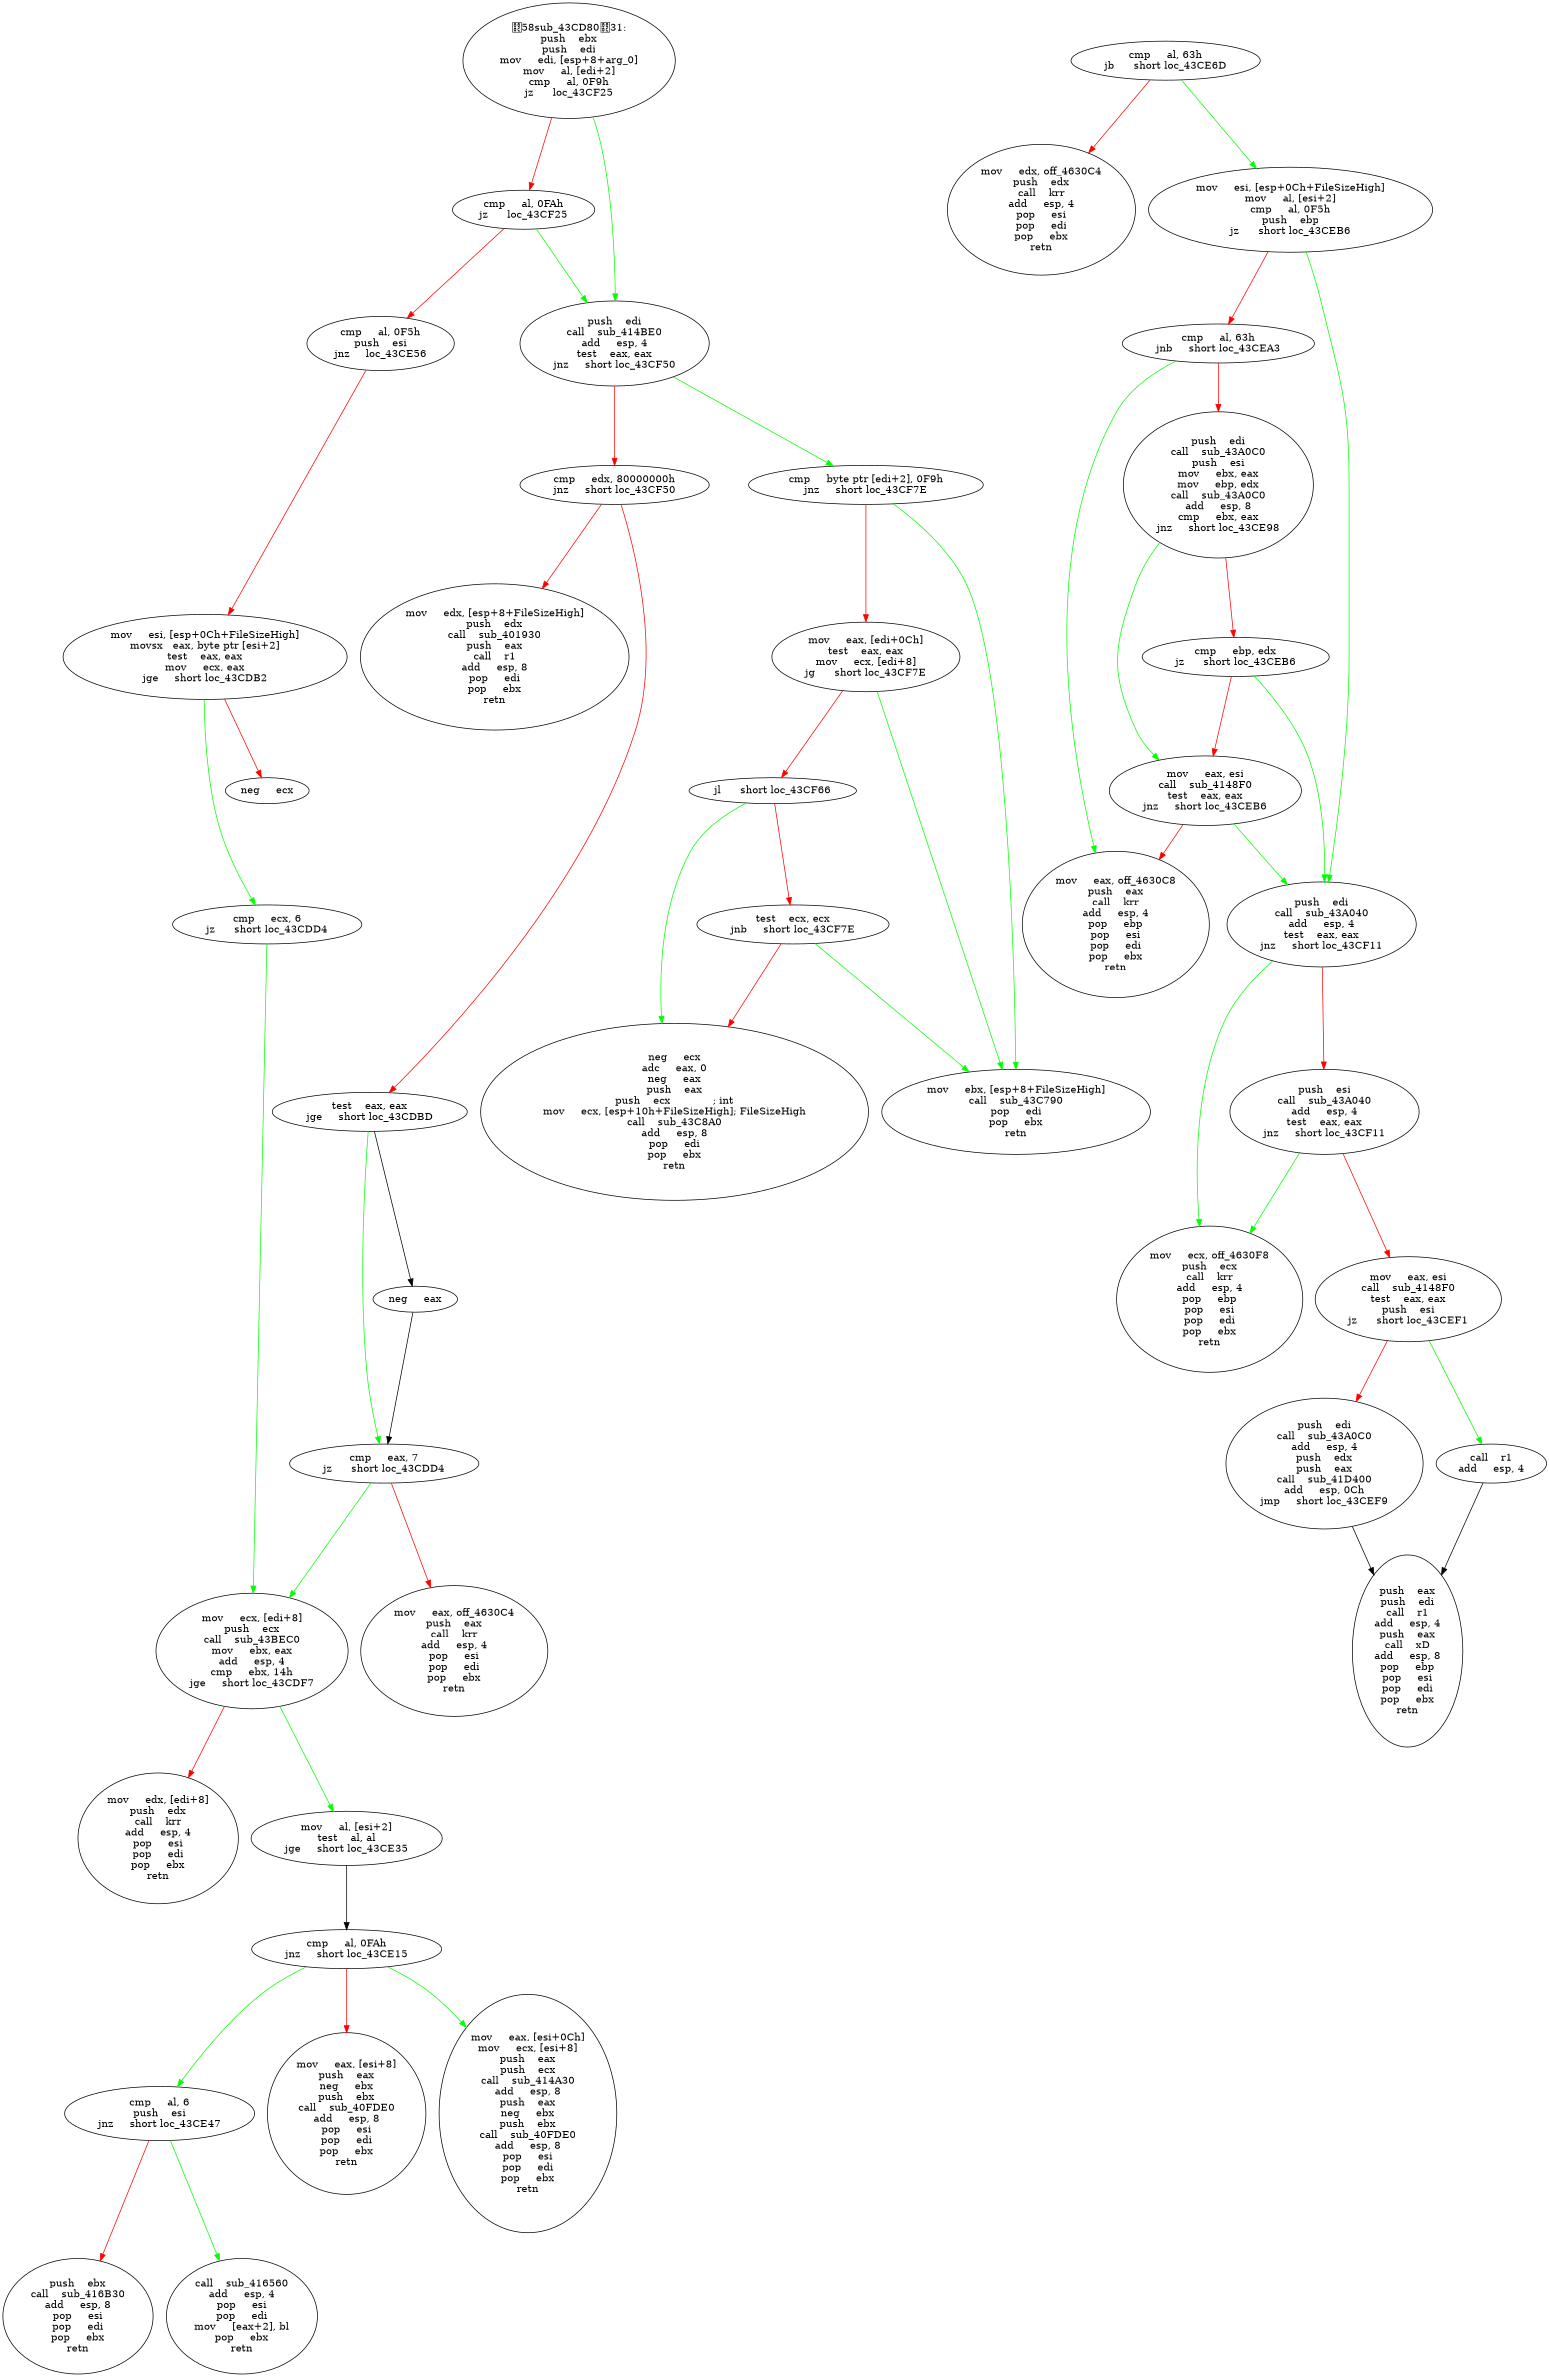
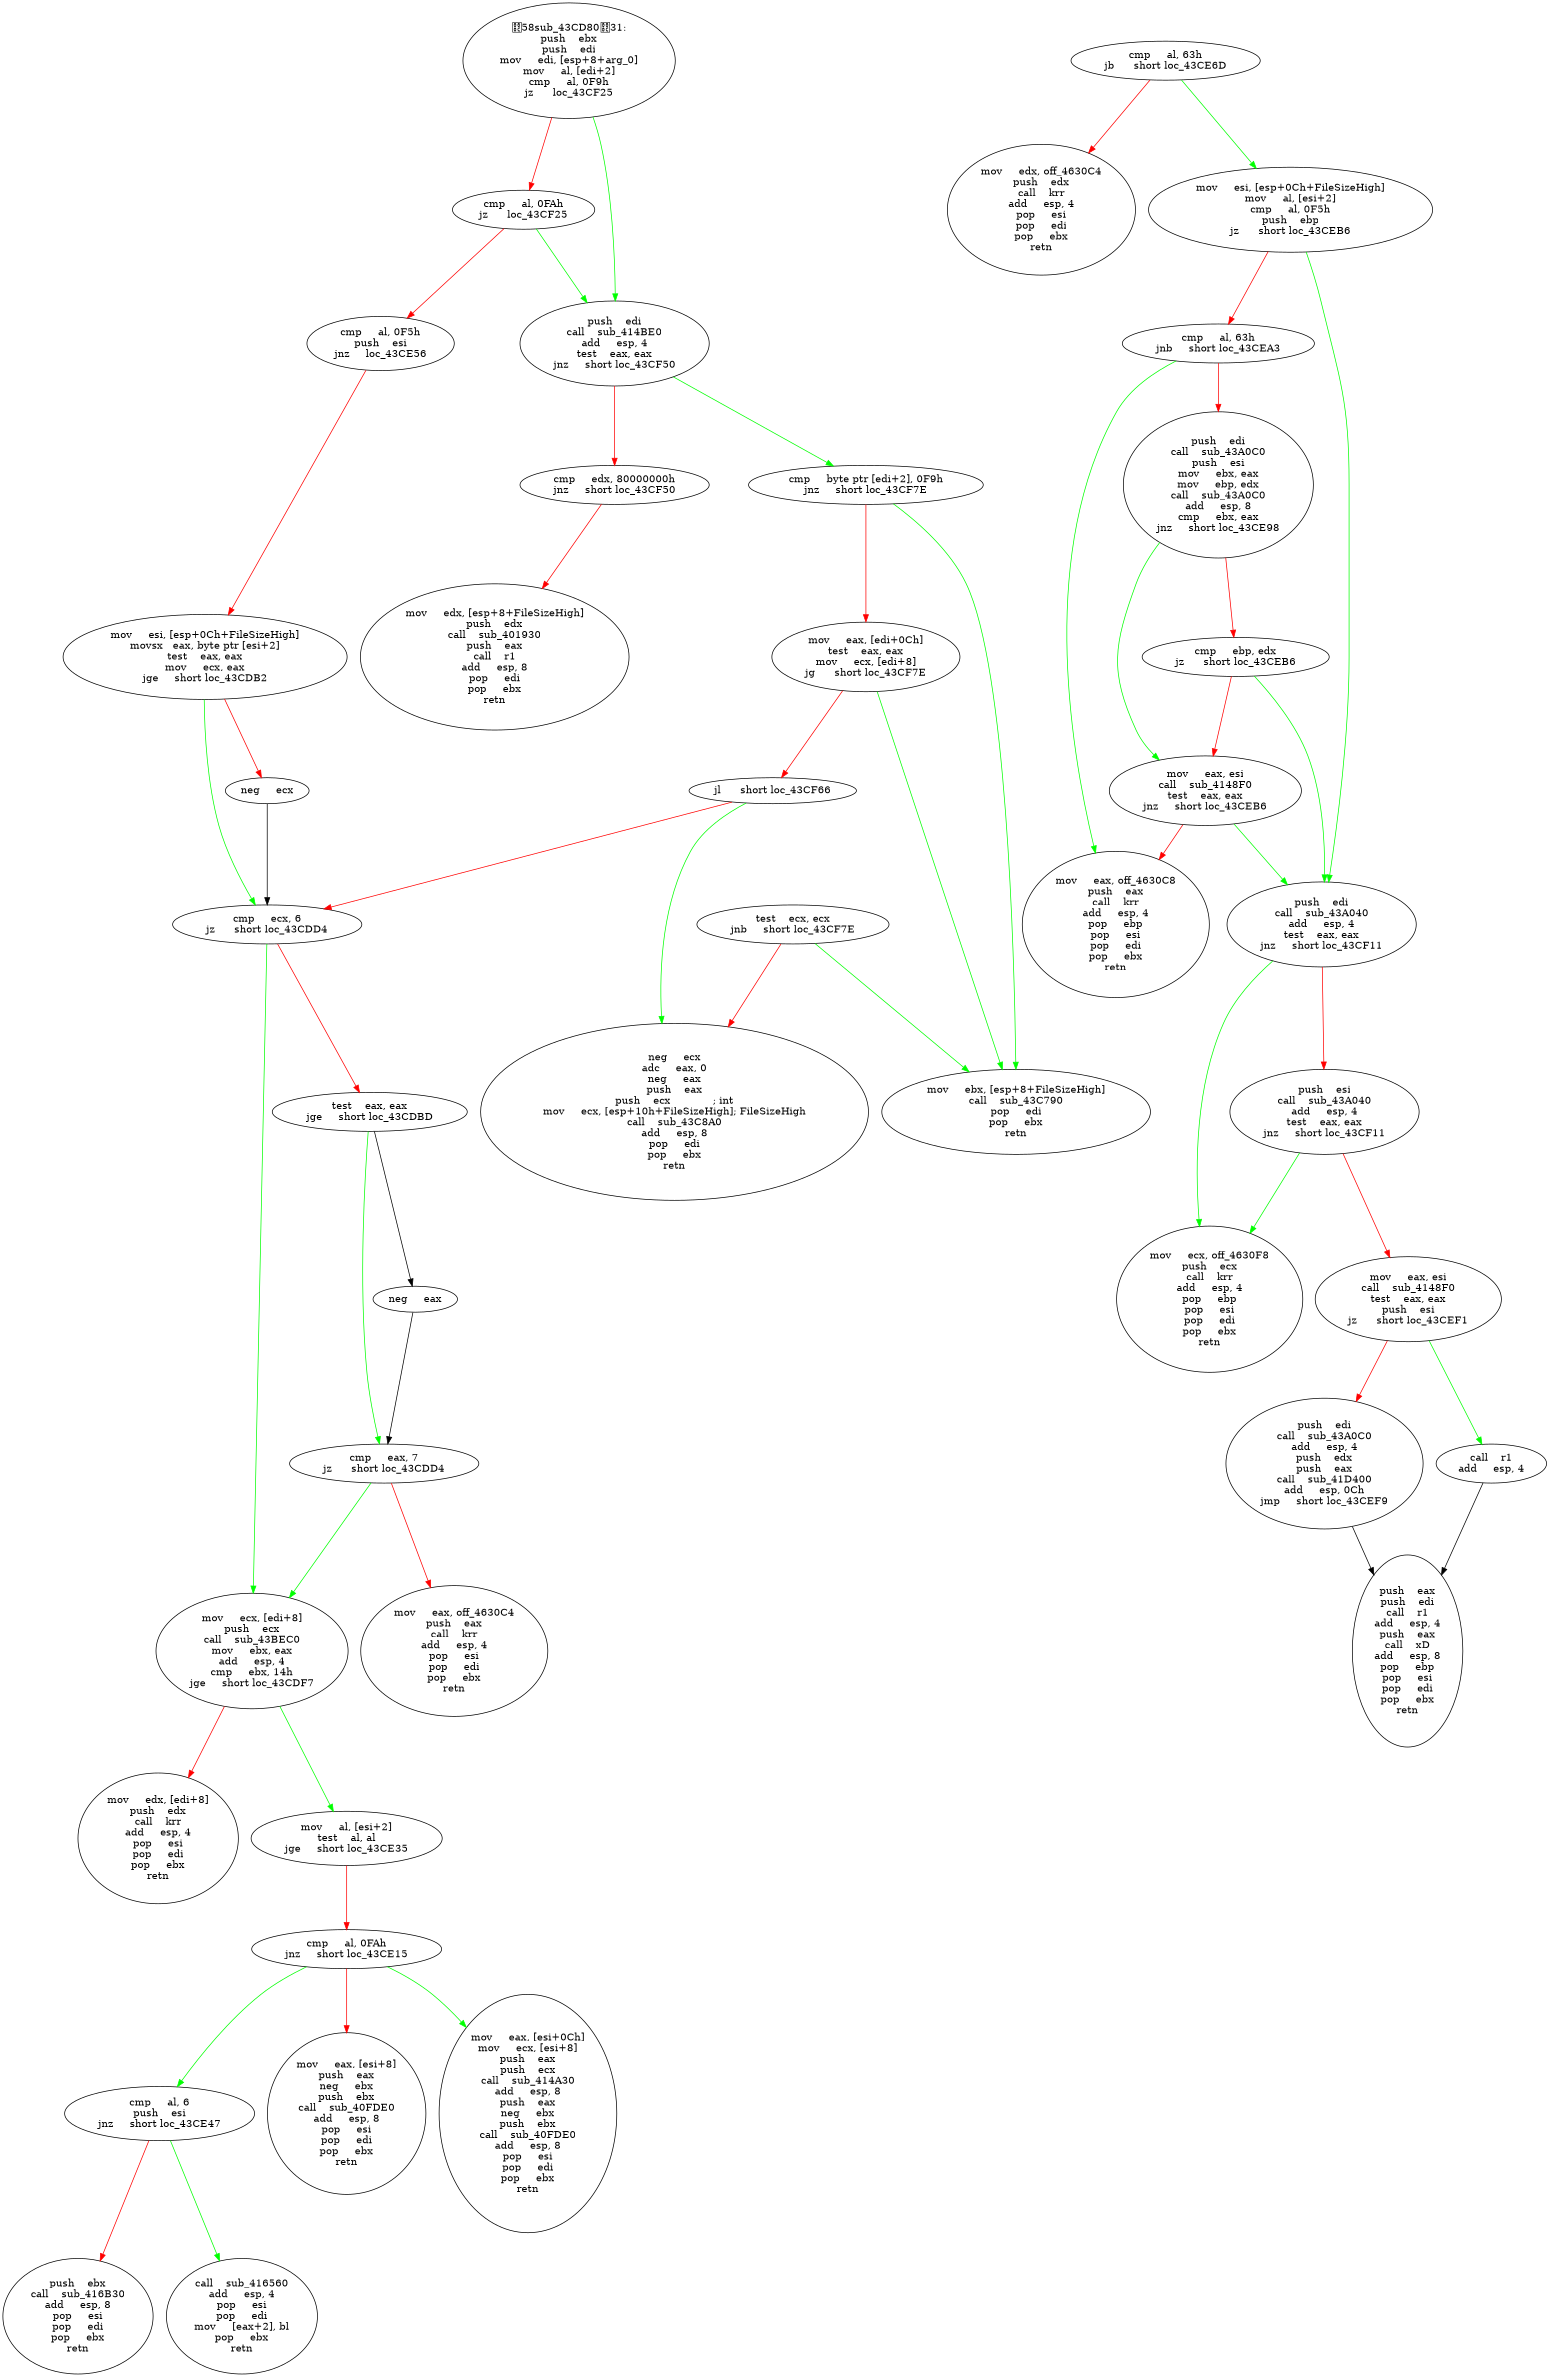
  digraph {
    edge [color=red]
    n1 [label="58sub_43CD8031:\npush    ebx\npush    edi\nmov     edi, [esp+8+arg_0]\nmov     al, [edi+2]\ncmp     al, 0F9h\njz      loc_43CF25"]
    n2 [label="cmp     al, 0FAh\njz      loc_43CF25"]
    n3 [label="push    edi\ncall    sub_414BE0\nadd     esp, 4\ntest    eax, eax\njnz     short loc_43CF50"]
    n4 [label="cmp     al, 0F5h\npush    esi\njnz     loc_43CE56"]
    n5 [label="cmp     edx, 80000000h\njnz     short loc_43CF50"]
    n6 [label="cmp     byte ptr [edi+2], 0F9h\njnz     short loc_43CF7E"]
    n7 [label="mov     esi, [esp+0Ch+FileSizeHigh]\nmovsx   eax, byte ptr [esi+2]\ntest    eax, eax\nmov     ecx, eax\njge     short loc_43CDB2"]
    n8 [label="neg     ecx"]
    n9 [label="cmp     ecx, 6\njz      short loc_43CDD4"]
    n10 [label="cmp     al, 63h\njb      short loc_43CE6D"]
    n11 [label="mov     edx, off_4630C4\npush    edx\ncall    krr\nadd     esp, 4\npop     esi\npop     edi\npop     ebx\nretn"]
    n12 [label="mov     esi, [esp+0Ch+FileSizeHigh]\nmov     al, [esi+2]\ncmp     al, 0F5h\npush    ebp\njz      short loc_43CEB6"]
    n13 [label="test    eax, eax\njge     short loc_43CDBD"]
    n14 [label="mov     ecx, [edi+8]\npush    ecx\ncall    sub_43BEC0\nmov     ebx, eax\nadd     esp, 4\ncmp     ebx, 14h\njge     short loc_43CDF7"]
    n15 [label="neg     eax"]
    n16 [label="cmp     eax, 7\njz      short loc_43CDD4"]
    n17 [label="mov     edx, [edi+8]\npush    edx\ncall    krr\nadd     esp, 4\npop     esi\npop     edi\npop     ebx\nretn"]
    n18 [label="mov     al, [esi+2]\ntest    al, al\njge     short loc_43CE35"]
    n19 [label="mov     eax, off_4630C4\npush    eax\ncall    krr\nadd     esp, 4\npop     esi\npop     edi\npop     ebx\nretn"]
    n20 [label="cmp     al, 0FAh\njnz     short loc_43CE15"]
    n21 [label="cmp     al, 6\npush    esi\njnz     short loc_43CE47"]
    n22 [label="mov     eax, [esi+8]\npush    eax\nneg     ebx\npush    ebx\ncall    sub_40FDE0\nadd     esp, 8\npop     esi\npop     edi\npop     ebx\nretn"]
    n23 [label="mov     eax, [esi+0Ch]\nmov     ecx, [esi+8]\npush    eax\npush    ecx\ncall    sub_414A30\nadd     esp, 8\npush    eax\nneg     ebx\npush    ebx\ncall    sub_40FDE0\nadd     esp, 8\npop     esi\npop     edi\npop     ebx\nretn"]
    n24 [label="push    ebx\ncall    sub_416B30\nadd     esp, 8\npop     esi\npop     edi\npop     ebx\nretn"]
    n25 [label="call    sub_416560\nadd     esp, 4\npop     esi\npop     edi\nmov     [eax+2], bl\npop     ebx\nretn"]
    n26 [label="cmp     al, 63h\njnb     short loc_43CEA3"]
    n27 [label="push    edi\ncall    sub_43A040\nadd     esp, 4\ntest    eax, eax\njnz     short loc_43CF11"]
    n28 [label="push    edi\ncall    sub_43A0C0\npush    esi\nmov     ebx, eax\nmov     ebp, edx\ncall    sub_43A0C0\nadd     esp, 8\ncmp     ebx, eax\njnz     short loc_43CE98"]
    n29 [label="mov     eax, off_4630C8\npush    eax\ncall    krr\nadd     esp, 4\npop     ebp\npop     esi\npop     edi\npop     ebx\nretn"]
    n30 [label="push    esi\ncall    sub_43A040\nadd     esp, 4\ntest    eax, eax\njnz     short loc_43CF11"]
    n31 [label="mov     ecx, off_4630F8\npush    ecx\ncall    krr\nadd     esp, 4\npop     ebp\npop     esi\npop     edi\npop     ebx\nretn"]
    n32 [label="cmp     ebp, edx\njz      short loc_43CEB6"]
    n33 [label="mov     eax, esi\ncall    sub_4148F0\ntest    eax, eax\njnz     short loc_43CEB6"]
    n34 [label="mov     eax, esi\ncall    sub_4148F0\ntest    eax, eax\npush    esi\njz      short loc_43CEF1"]
    n35 [label="push    edi\ncall    sub_43A0C0\nadd     esp, 4\npush    edx\npush    eax\ncall    sub_41D400\nadd     esp, 0Ch\njmp     short loc_43CEF9"]
    n36 [label="call    r1\nadd     esp, 4"]
    n37 [label="push    eax\npush    edi\ncall    r1\nadd     esp, 4\npush    eax\ncall    xD\nadd     esp, 8\npop     ebp\npop     esi\npop     edi\npop     ebx\nretn"]
    n38 [label="mov     edx, [esp+8+FileSizeHigh]\npush    edx\ncall    sub_401930\npush    eax\ncall    r1\nadd     esp, 8\npop     edi\npop     ebx\nretn"]
    n39 [label="mov     eax, [edi+0Ch]\ntest    eax, eax\nmov     ecx, [edi+8]\njg      short loc_43CF7E"]
    n40 [label="mov     ebx, [esp+8+FileSizeHigh]\ncall    sub_43C790\npop     edi\npop     ebx\nretn"]
    n41 [label="jl      short loc_43CF66"]
    n42 [label="test    ecx, ecx\njnb     short loc_43CF7E"]
    n43 [label="neg     ecx\nadc     eax, 0\nneg     eax\npush    eax\npush    ecx             ; int\nmov     ecx, [esp+10h+FileSizeHigh]; FileSizeHigh\ncall    sub_43C8A0\nadd     esp, 8\npop     edi\npop     ebx\nretn"]
    n1 -> n2
    n1 -> n3 [color=green]
    n2 -> n3 [color=green]
    n2 -> n4
    n3 -> n5
    n3 -> n6 [color=green]
    n4 -> n7
    n5 -> n38
    n6 -> n39
    n6 -> n40 [color=green]
    n7 -> n8
    n7 -> n9 [color=green]
-   n5 -> n13
+   n8 -> n9 [color=black]
+   n9 -> n13
    n9 -> n14 [color=green]
    n10 -> n11
    n10 -> n12 [color=green]
    n12 -> n26
    n12 -> n27 [color=green]
    n13 -> n15 [color=black]
    n13 -> n16 [color=green]
    n14 -> n17
    n14 -> n18 [color=green]
    n15 -> n16 [color=black]
    n16 -> n14 [color=green]
    n16 -> n19
-   n18 -> n20 [color=black]
+   n18 -> n20
    n20 -> n21 [color=green]
    n20 -> n22
    n20 -> n23 [color=green]
    n21 -> n24
    n21 -> n25 [color=green]
    n26 -> n28
    n26 -> n29 [color=green]
    n27 -> n30
    n27 -> n31 [color=green]
    n28 -> n32
    n28 -> n33 [color=green]
    n30 -> n31 [color=green]
    n30 -> n34
    n32 -> n27 [color=green]
    n32 -> n33
    n33 -> n27 [color=green]
    n33 -> n29
    n34 -> n35
    n34 -> n36 [color=green]
    n35 -> n37 [color=black]
    n36 -> n37 [color=black]
    n39 -> n40 [color=green]
    n39 -> n41
-   n41 -> n42
+   n41 -> n9
    n41 -> n43 [color=green]
    n42 -> n40 [color=green]
    n42 -> n43
  }
